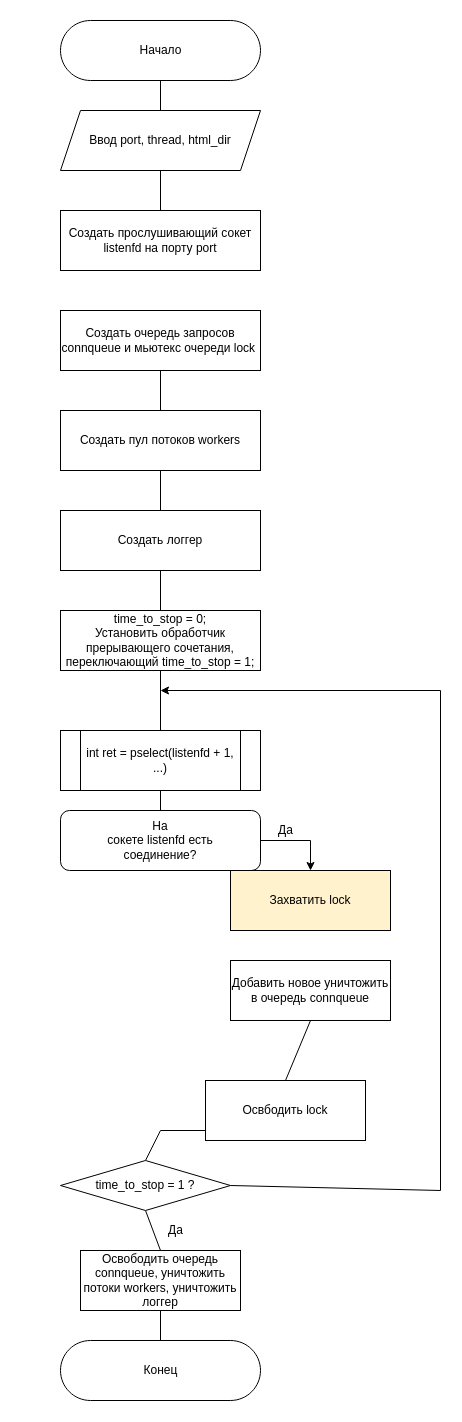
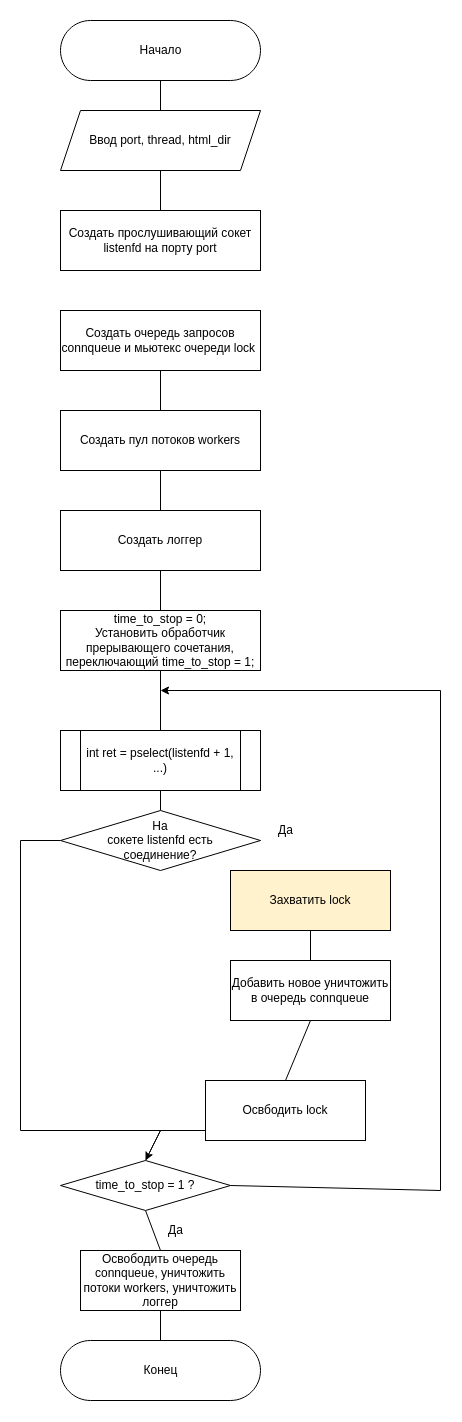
  <mxCell id="0" />
  <mxCell id="1" parent="0" />
  <mxCell id="2" style="edgeStyle=none;rounded=0;html=1;exitX=0.5;exitY=0.5;exitDx=0;exitDy=30;exitPerimeter=0;entryX=0.5;entryY=0;entryDx=0;entryDy=0;endArrow=none;endFill=0;" edge="1" parent="1" source="3" target="7"><mxGeometry relative="1" as="geometry" /></mxCell>
  <mxCell id="3" value="Начало" style="html=1;dashed=0;whitespace=wrap;shape=mxgraph.dfd.start;rotation=0;" vertex="1" parent="1"><mxGeometry x="60" y="20" width="200" height="60" as="geometry" /></mxCell>
  <mxCell id="4" style="edgeStyle=none;html=1;exitX=0.5;exitY=1;exitDx=0;exitDy=0;entryX=0.5;entryY=0;entryDx=0;entryDy=0;endArrow=none;endFill=0;rounded=0;" edge="1" parent="1" source="5" target="9"><mxGeometry relative="1" as="geometry" /></mxCell>
  <mxCell id="5" value="Создать очередь запросов connqueue и мьютекс очереди lock&amp;nbsp;" style="rounded=0;whiteSpace=wrap;html=1;rotation=0;" vertex="1" parent="1"><mxGeometry x="60" y="310" width="200" height="60" as="geometry" /></mxCell>
  <mxCell id="6" style="edgeStyle=none;rounded=0;html=1;exitX=0.5;exitY=1;exitDx=0;exitDy=0;entryX=0.5;entryY=0;entryDx=0;entryDy=0;endArrow=none;endFill=0;" edge="1" parent="1" source="7" target="14"><mxGeometry relative="1" as="geometry" /></mxCell>
  <mxCell id="7" value="Ввод port, thread, html_dir" style="shape=parallelogram;perimeter=parallelogramPerimeter;whiteSpace=wrap;html=1;fixedSize=1;" vertex="1" parent="1"><mxGeometry x="60" y="110" width="200" height="60" as="geometry" /></mxCell>
  <mxCell id="8" style="edgeStyle=none;rounded=0;html=1;exitX=0.5;exitY=1;exitDx=0;exitDy=0;entryX=0.5;entryY=0;entryDx=0;entryDy=0;endArrow=none;endFill=0;" edge="1" parent="1" source="9" target="13"><mxGeometry relative="1" as="geometry" /></mxCell>
  <mxCell id="9" value="Создать пул потоков workers" style="rounded=0;whiteSpace=wrap;html=1;rotation=0;" vertex="1" parent="1"><mxGeometry x="60" y="410" width="200" height="60" as="geometry" /></mxCell>
  <mxCell id="10" style="edgeStyle=none;rounded=0;html=1;exitX=0.5;exitY=1;exitDx=0;exitDy=0;entryX=0.5;entryY=0;entryDx=0;entryDy=0;endArrow=none;endFill=0;" edge="1" parent="1" source="11" target="19"><mxGeometry relative="1" as="geometry" /></mxCell>
  <mxCell id="11" value="&lt;span&gt;int ret = pselect(listenfd + 1, ...)&lt;/span&gt;" style="shape=process;whiteSpace=wrap;html=1;backgroundOutline=1;" vertex="1" parent="1"><mxGeometry x="60" y="730" width="200" height="60" as="geometry" /></mxCell>
  <mxCell id="12" style="edgeStyle=none;rounded=0;html=1;exitX=0.5;exitY=1;exitDx=0;exitDy=0;entryX=0.5;entryY=0;entryDx=0;entryDy=0;endArrow=none;endFill=0;" edge="1" parent="1" source="13" target="16"><mxGeometry relative="1" as="geometry" /></mxCell>
  <mxCell id="13" value="Создать логгер" style="rounded=0;whiteSpace=wrap;html=1;rotation=0;" vertex="1" parent="1"><mxGeometry x="60" y="510" width="200" height="60" as="geometry" /></mxCell>
  <mxCell id="14" value="Создать прослушивающий сокет listenfd на порту port" style="rounded=0;whiteSpace=wrap;html=1;rotation=0;" vertex="1" parent="1"><mxGeometry x="60" y="210" width="200" height="60" as="geometry" /></mxCell>
  <mxCell id="15" style="edgeStyle=none;rounded=0;html=1;exitX=0.5;exitY=1;exitDx=0;exitDy=0;entryX=0.5;entryY=0;entryDx=0;entryDy=0;endArrow=none;endFill=0;" edge="1" parent="1" source="16" target="11"><mxGeometry relative="1" as="geometry" /></mxCell>
  <mxCell id="16" value="time_to_stop = 0;&lt;br&gt;Установить обработчик прерывающего сочетания, переключающий time_to_stop = 1;" style="rounded=0;whiteSpace=wrap;html=1;rotation=0;" vertex="1" parent="1"><mxGeometry x="60" y="610" width="200" height="60" as="geometry" /></mxCell>
- <mxCell id="17" style="edgeStyle=none;rounded=0;html=1;exitX=1;exitY=0.5;exitDx=0;exitDy=0;entryX=0.5;entryY=0;entryDx=0;entryDy=0;endArrow=classic;endFill=1;" edge="1" parent="1" source="19" target="21"><mxGeometry relative="1" as="geometry"><Array as="points"><mxPoint x="310" y="840" /></Array></mxGeometry></mxCell>
- <mxCell id="19" value="На &lt;br&gt;сокете listenfd есть &lt;br&gt;соединение?" style="whiteSpace=wrap;html=1;rounded=1;" vertex="1" parent="1"><mxGeometry x="60" y="810" width="200" height="60" as="geometry" /></mxCell>
+ <mxCell id="18" style="edgeStyle=none;rounded=0;html=1;exitX=0;exitY=0.5;exitDx=0;exitDy=0;endArrow=classic;endFill=1;entryX=0.5;entryY=0;entryDx=0;entryDy=0;" edge="1" parent="1" source="19" target="28"><mxGeometry relative="1" as="geometry"><mxPoint x="-20" y="840" as="targetPoint" /><Array as="points"><mxPoint x="20" y="840" /><mxPoint x="20" y="1130" /><mxPoint x="160" y="1130" /></Array></mxGeometry></mxCell>
+ <mxCell id="19" value="На &lt;br&gt;сокете listenfd есть &lt;br&gt;соединение?" style="rhombus;whiteSpace=wrap;html=1;" vertex="1" parent="1"><mxGeometry x="60" y="810" width="200" height="60" as="geometry" /></mxCell>
+ <mxCell id="20" style="edgeStyle=none;rounded=0;html=1;exitX=0.5;exitY=1;exitDx=0;exitDy=0;entryX=0.5;entryY=0;entryDx=0;entryDy=0;endArrow=none;endFill=0;" edge="1" parent="1" source="21" target="23"><mxGeometry relative="1" as="geometry" /></mxCell>
  <mxCell id="21" value="Захватить lock" style="rounded=0;whiteSpace=wrap;html=1;fillColor=#fff2cc;" vertex="1" parent="1"><mxGeometry x="230" y="870" width="160" height="60" as="geometry" /></mxCell>
  <mxCell id="22" style="edgeStyle=none;rounded=0;html=1;exitX=0.5;exitY=1;exitDx=0;exitDy=0;entryX=0.5;entryY=0;entryDx=0;entryDy=0;endArrow=none;endFill=0;" edge="1" parent="1" source="23" target="25"><mxGeometry relative="1" as="geometry" /></mxCell>
  <mxCell id="23" value="Добавить новое уничтожить в очередь connqueue" style="rounded=0;whiteSpace=wrap;html=1;" vertex="1" parent="1"><mxGeometry x="230" y="960" width="160" height="60" as="geometry" /></mxCell>
  <mxCell id="24" style="edgeStyle=none;rounded=0;html=1;exitX=0.5;exitY=1;exitDx=0;exitDy=0;entryX=0.5;entryY=0;entryDx=0;entryDy=0;endArrow=none;endFill=0;" edge="1" parent="1" source="25" target="28"><mxGeometry relative="1" as="geometry"><Array as="points"><mxPoint x="310" y="1130" /><mxPoint x="160" y="1130" /></Array></mxGeometry></mxCell>
  <mxCell id="25" value="Освбодить lock" style="rounded=0;whiteSpace=wrap;html=1;" vertex="1" parent="1"><mxGeometry x="205" y="1080" width="160" height="60" as="geometry" /></mxCell>
  <mxCell id="26" style="edgeStyle=none;rounded=0;html=1;exitX=0.5;exitY=1;exitDx=0;exitDy=0;entryX=0.5;entryY=0;entryDx=0;entryDy=0;endArrow=none;endFill=0;" edge="1" parent="1" source="28" target="30"><mxGeometry relative="1" as="geometry" /></mxCell>
  <mxCell id="27" style="edgeStyle=none;rounded=0;html=1;exitX=1;exitY=0.5;exitDx=0;exitDy=0;endArrow=classic;endFill=1;" edge="1" parent="1" source="28"><mxGeometry relative="1" as="geometry"><mxPoint x="160" y="690" as="targetPoint" /><Array as="points"><mxPoint x="440" y="1190" /><mxPoint x="440" y="690" /></Array></mxGeometry></mxCell>
  <mxCell id="28" value="time_to_stop = 1 ?" style="rhombus;whiteSpace=wrap;html=1;" vertex="1" parent="1"><mxGeometry x="60" y="1160" width="170" height="50" as="geometry" /></mxCell>
  <mxCell id="29" style="edgeStyle=none;rounded=0;html=1;exitX=0.5;exitY=1;exitDx=0;exitDy=0;entryX=0.5;entryY=0.5;entryDx=0;entryDy=-30;entryPerimeter=0;endArrow=none;endFill=0;" edge="1" parent="1" source="30" target="31"><mxGeometry relative="1" as="geometry" /></mxCell>
  <mxCell id="30" value="Освободить очередь connqueue, уничтожить потоки workers, уничтожить логгер" style="rounded=0;whiteSpace=wrap;html=1;" vertex="1" parent="1"><mxGeometry x="80" y="1250" width="160" height="60" as="geometry" /></mxCell>
  <mxCell id="31" value="Конец" style="html=1;dashed=0;whitespace=wrap;shape=mxgraph.dfd.start;rotation=0;" vertex="1" parent="1"><mxGeometry x="60" y="1340" width="200" height="60" as="geometry" /></mxCell>
  <mxCell id="32" value="Да" style="text;html=1;resizable=0;autosize=1;align=center;verticalAlign=middle;points=[];fillColor=none;strokeColor=none;rounded=0;" vertex="1" parent="1"><mxGeometry x="270" y="820" width="30" height="20" as="geometry" /></mxCell>
  <mxCell id="33" value="Да" style="text;html=1;resizable=0;autosize=1;align=center;verticalAlign=middle;points=[];fillColor=none;strokeColor=none;rounded=0;" vertex="1" parent="1"><mxGeometry x="160" y="1220" width="30" height="20" as="geometry" /></mxCell>
